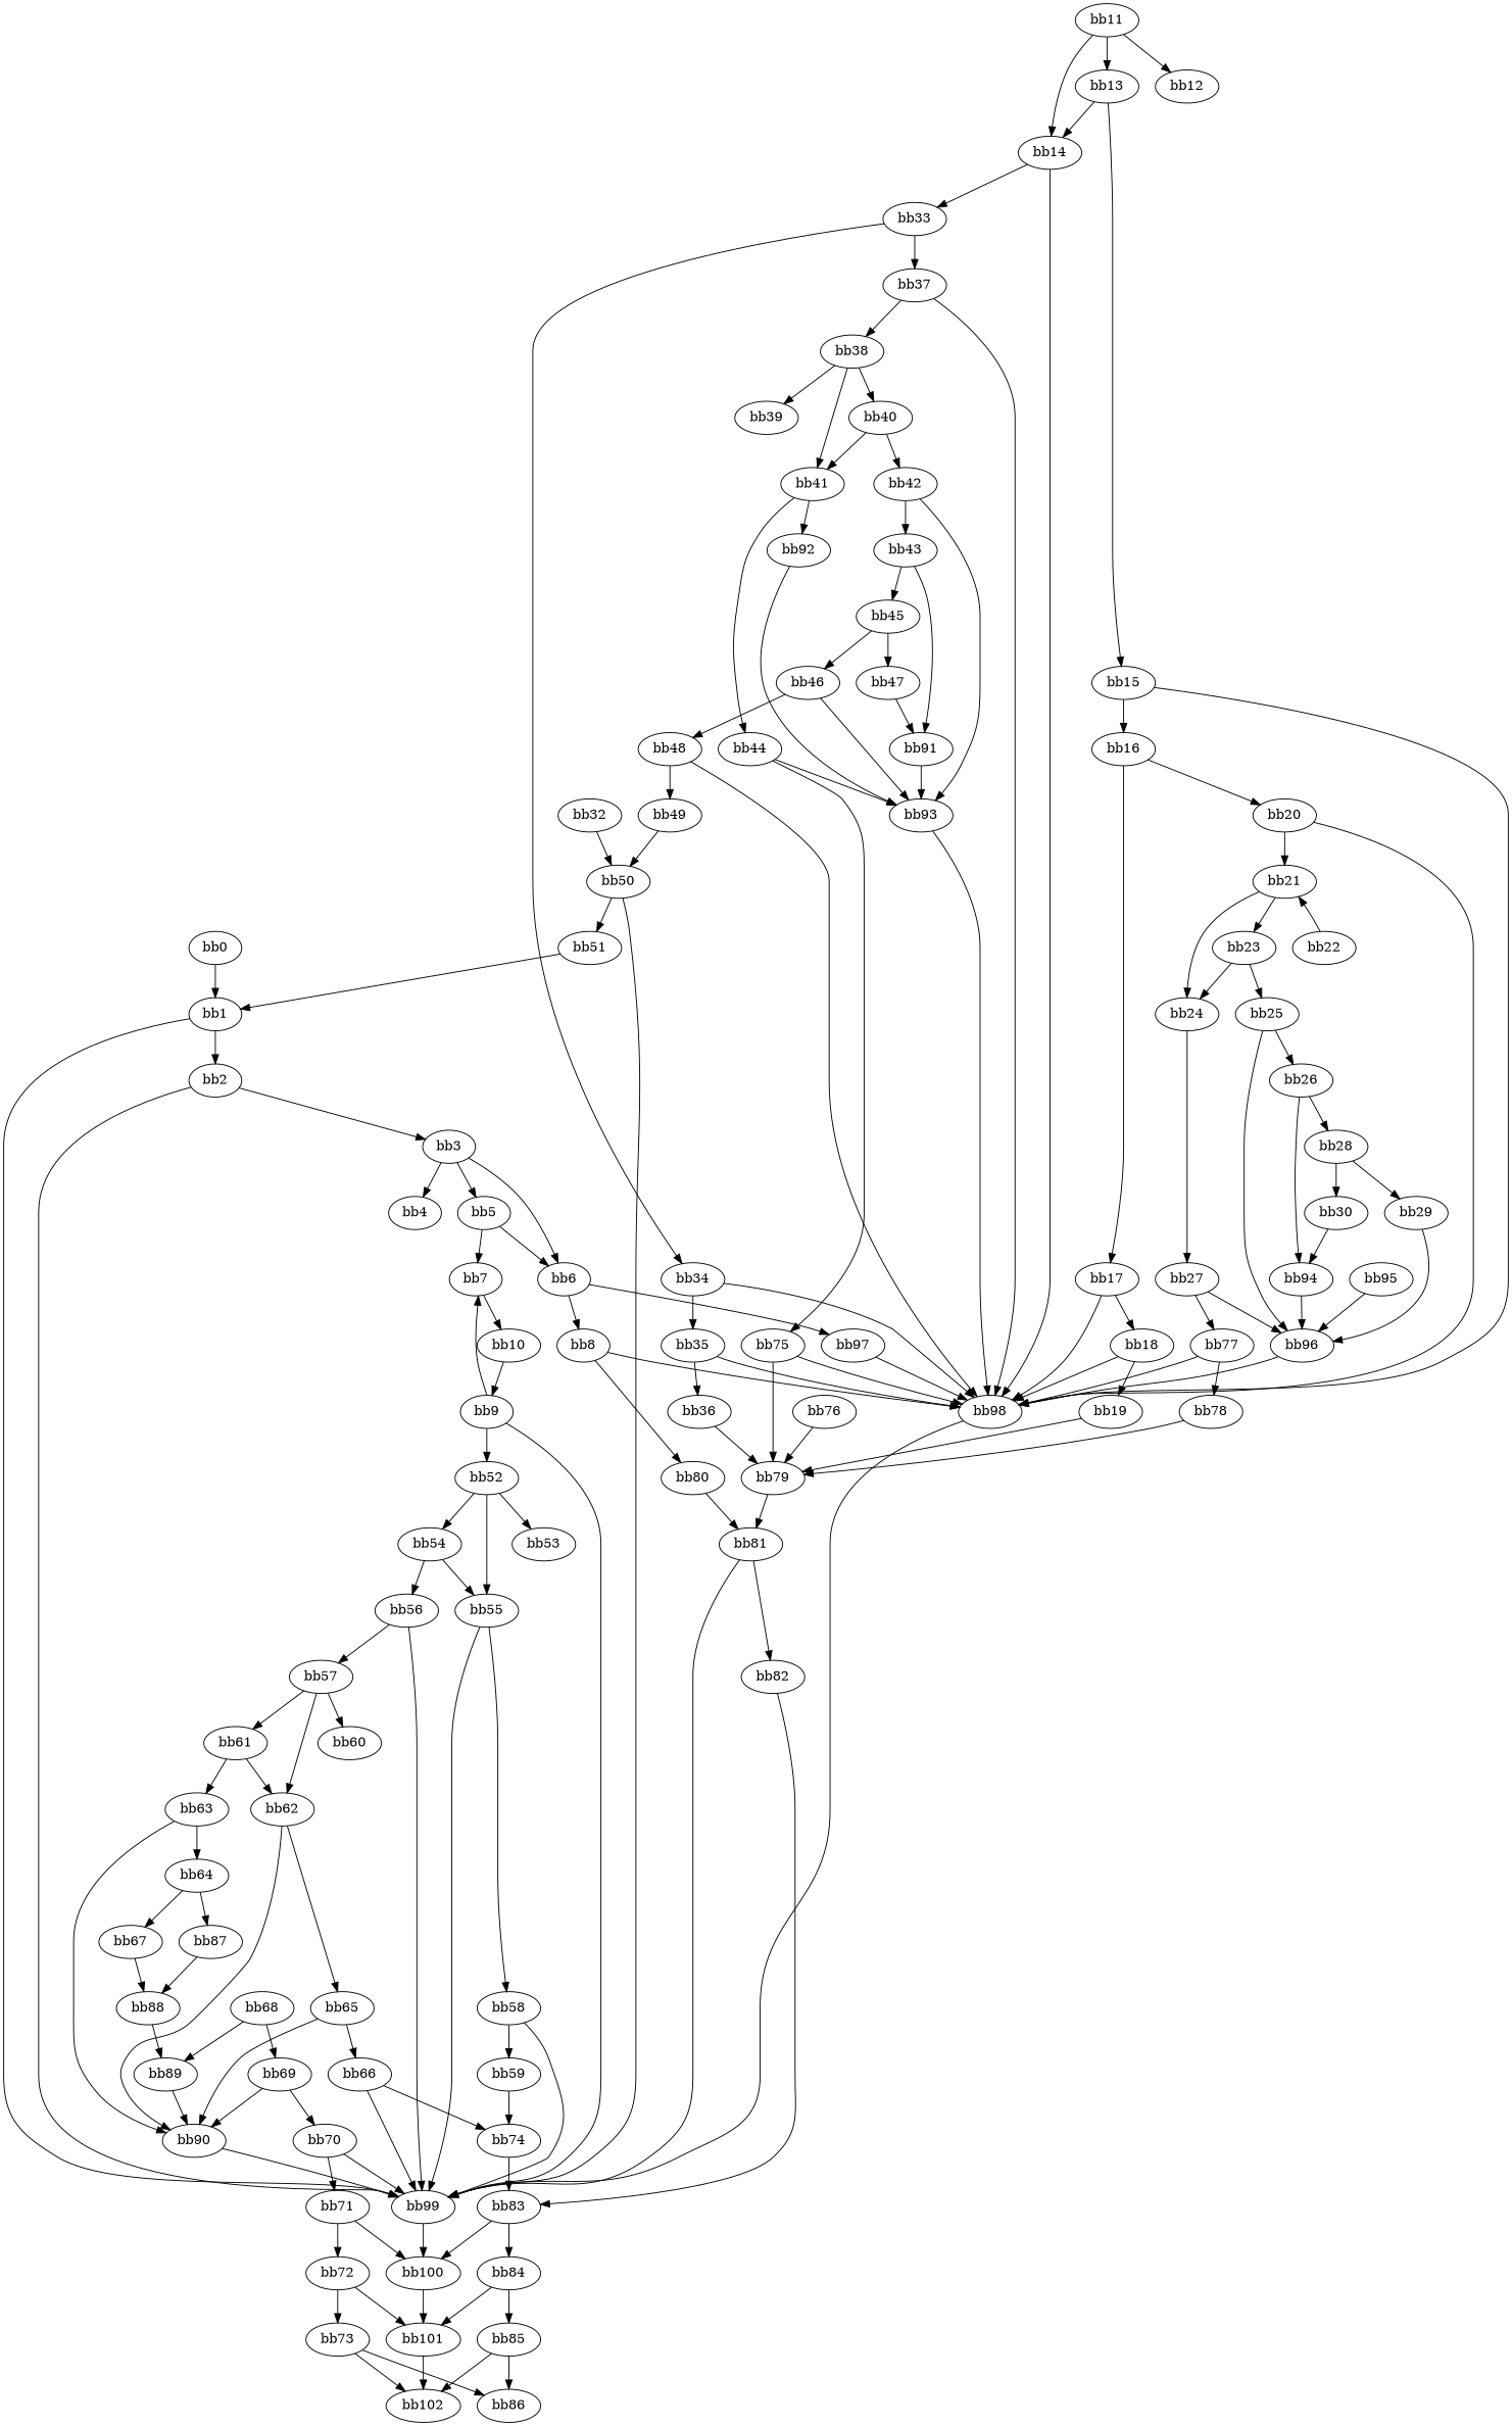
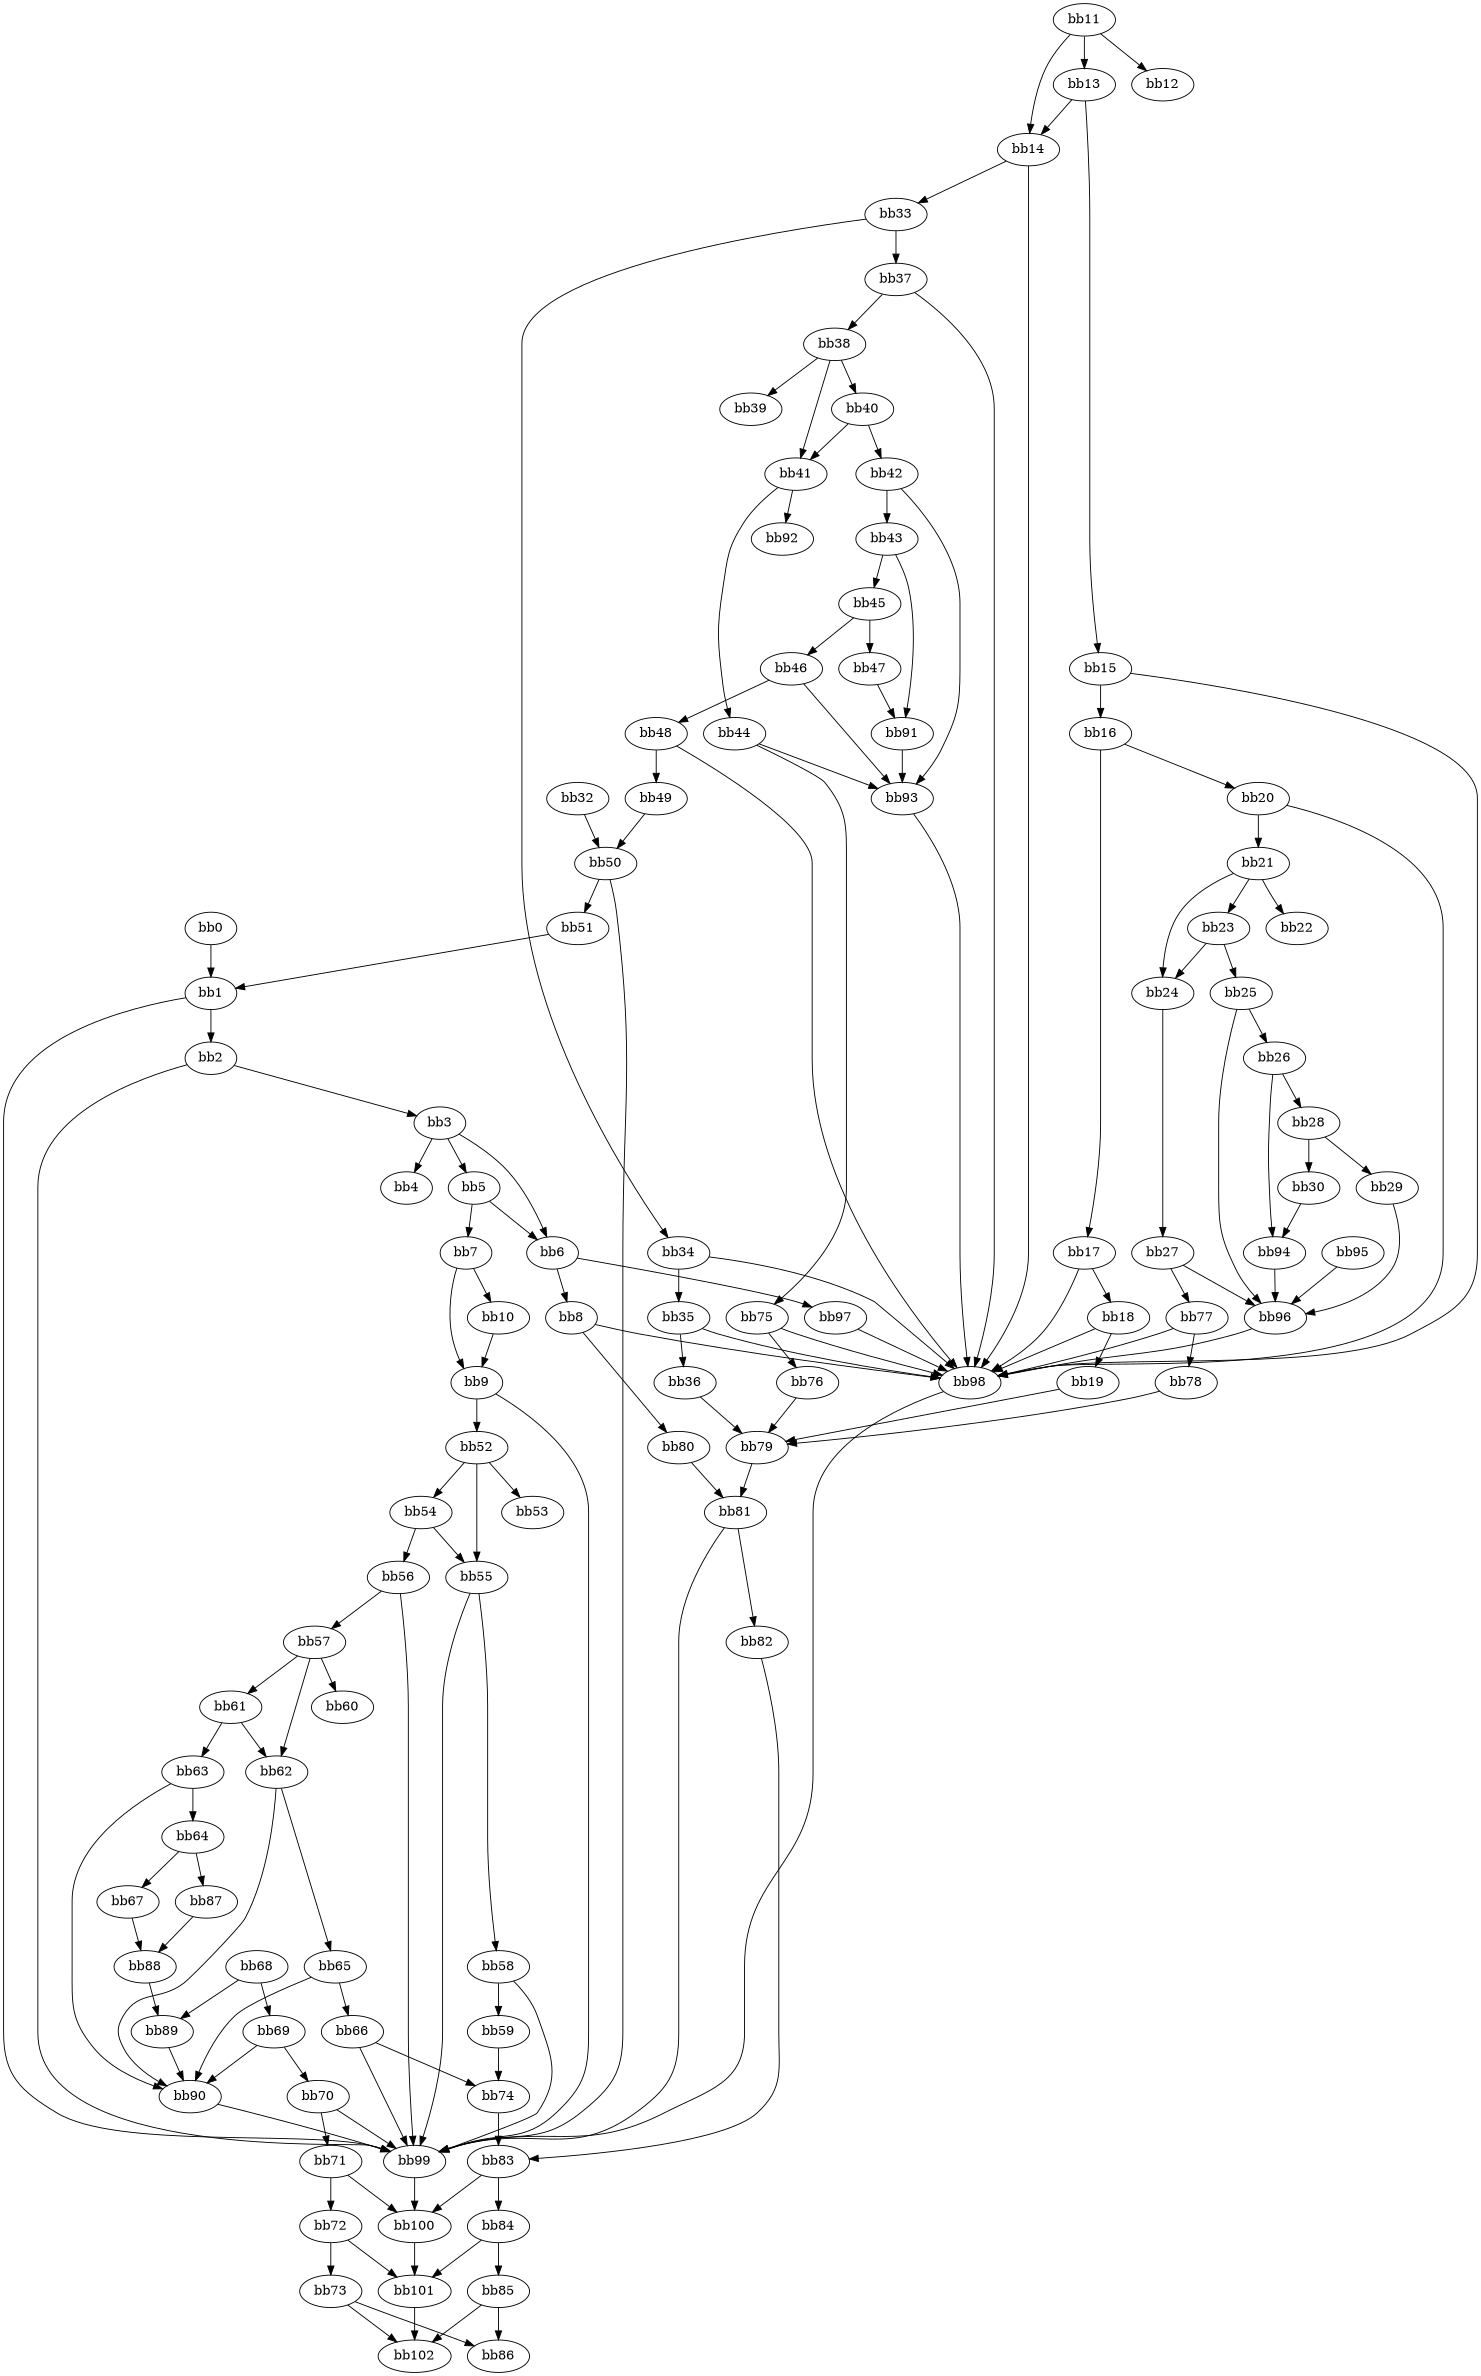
  digraph {
    n1 [label="bb0\l"]
    n2 [label="bb1\l"]
    n3 [label="bb2\l"]
    n4 [label="bb99\l"]
    n5 [label="bb3\l"]
    n6 [label="bb100\l"]
    n7 [label="bb4\l"]
    n8 [label="bb5\l"]
    n9 [label="bb6\l"]
    n10 [label="bb7\l"]
    n11 [label="bb8\l"]
    n12 [label="bb97\l"]
    n13 [label="bb9\l"]
    n14 [label="bb10\l"]
    n15 [label="bb80\l"]
    n16 [label="bb98\l"]
    n17 [label="bb52\l"]
    n18 [label="bb81\l"]
    n19 [label="bb53\l"]
    n20 [label="bb54\l"]
    n21 [label="bb55\l"]
    n22 [label="bb11\l"]
    n23 [label="bb12\l"]
    n24 [label="bb13\l"]
    n25 [label="bb14\l"]
    n26 [label="bb15\l"]
    n27 [label="bb33\l"]
    n28 [label="bb16\l"]
    n29 [label="bb34\l"]
    n30 [label="bb37\l"]
    n31 [label="bb17\l"]
    n32 [label="bb20\l"]
    n33 [label="bb18\l"]
    n34 [label="bb21\l"]
    n35 [label="bb19\l"]
    n36 [label="bb79\l"]
    n37 [label="bb22\l"]
    n38 [label="bb23\l"]
    n39 [label="bb24\l"]
    n40 [label="bb25\l"]
    n41 [label="bb27\l"]
    n42 [label="bb26\l"]
    n43 [label="bb96\l"]
    n44 [label="bb77\l"]
    n45 [label="bb95\l"]
    n46 [label="bb28\l"]
    n47 [label="bb94\l"]
    n48 [label="bb29\l"]
    n49 [label="bb30\l"]
    n50 [label="bb78\l"]
    n51 [label="bb32\l"]
    n52 [label="bb50\l"]
    n53 [label="bb51\l"]
    n54 [label="bb35\l"]
    n55 [label="bb38\l"]
    n56 [label="bb36\l"]
    n57 [label="bb39\l"]
    n58 [label="bb40\l"]
    n59 [label="bb41\l"]
    n60 [label="bb42\l"]
    n61 [label="bb44\l"]
    n62 [label="bb92\l"]
    n63 [label="bb43\l"]
    n64 [label="bb93\l"]
    n65 [label="bb75\l"]
    n66 [label="bb45\l"]
    n67 [label="bb91\l"]
    n68 [label="bb46\l"]
    n69 [label="bb47\l"]
    n70 [label="bb76\l"]
    n71 [label="bb48\l"]
    n72 [label="bb49\l"]
    n73 [label="bb56\l"]
    n74 [label="bb58\l"]
    n75 [label="bb57\l"]
    n76 [label="bb59\l"]
    n77 [label="bb60\l"]
    n78 [label="bb61\l"]
    n79 [label="bb62\l"]
    n80 [label="bb63\l"]
    n81 [label="bb65\l"]
    n82 [label="bb90\l"]
    n83 [label="bb74\l"]
    n84 [label="bb83\l"]
    n85 [label="bb64\l"]
    n86 [label="bb66\l"]
    n87 [label="bb67\l"]
    n88 [label="bb87\l"]
    n89 [label="bb88\l"]
    n90 [label="bb68\l"]
    n91 [label="bb69\l"]
    n92 [label="bb89\l"]
    n93 [label="bb70\l"]
    n94 [label="bb71\l"]
    n95 [label="bb72\l"]
    n96 [label="bb73\l"]
    n97 [label="bb101\l"]
    n98 [label="bb86\l"]
    n99 [label="bb102\l"]
    n100 [label="bb84\l"]
    n101 [label="bb82\l"]
    n102 [label="bb85\l"]
    n1 -> n2
    n2 -> n3
    n2 -> n4
    n3 -> n4
    n3 -> n5
    n4 -> n6
    n5 -> n7
    n5 -> n8
    n5 -> n9
    n6 -> n97
    n8 -> n9
    n8 -> n10
    n9 -> n11
    n9 -> n12
-   n13 -> n10
+   n10 -> n13
    n10 -> n14
    n11 -> n15
    n11 -> n16
    n12 -> n16
    n13 -> n4
    n13 -> n17
    n14 -> n13
    n15 -> n18
    n16 -> n4
    n17 -> n19
    n17 -> n20
    n17 -> n21
    n18 -> n4
    n18 -> n101
    n20 -> n21
    n20 -> n73
    n21 -> n4
    n21 -> n74
    n22 -> n23
    n22 -> n24
    n22 -> n25
    n24 -> n25
    n24 -> n26
    n25 -> n16
    n25 -> n27
    n26 -> n16
    n26 -> n28
    n27 -> n29
    n27 -> n30
    n28 -> n31
    n28 -> n32
    n29 -> n16
    n29 -> n54
    n30 -> n16
    n30 -> n55
    n31 -> n16
    n31 -> n33
    n32 -> n16
    n32 -> n34
    n33 -> n16
    n33 -> n35
-   n37 -> n34
+   n34 -> n37
    n34 -> n38
    n34 -> n39
    n35 -> n36
    n36 -> n18
    n38 -> n39
    n38 -> n40
    n39 -> n41
    n40 -> n42
    n40 -> n43
    n41 -> n43
    n41 -> n44
    n42 -> n46
    n42 -> n47
    n43 -> n16
    n44 -> n16
    n44 -> n50
    n45 -> n43
    n46 -> n48
    n46 -> n49
    n47 -> n43
    n48 -> n43
    n49 -> n47
    n50 -> n36
    n51 -> n52
    n52 -> n4
    n52 -> n53
    n53 -> n2
    n54 -> n16
    n54 -> n56
    n55 -> n57
    n55 -> n58
    n55 -> n59
    n56 -> n36
    n58 -> n59
    n58 -> n60
    n59 -> n61
    n59 -> n62
    n60 -> n63
    n60 -> n64
    n61 -> n64
    n61 -> n65
-   n62 -> n64
    n63 -> n66
    n63 -> n67
    n64 -> n16
    n65 -> n16
-   n65 -> n36
+   n65 -> n70
    n66 -> n68
    n66 -> n69
    n67 -> n64
    n68 -> n64
    n68 -> n71
    n69 -> n67
    n70 -> n36
    n71 -> n16
    n71 -> n72
    n72 -> n52
    n73 -> n4
    n73 -> n75
    n74 -> n4
    n74 -> n76
    n75 -> n77
    n75 -> n78
    n75 -> n79
    n76 -> n83
    n78 -> n79
    n78 -> n80
    n79 -> n81
    n79 -> n82
    n80 -> n82
    n80 -> n85
    n81 -> n82
    n81 -> n86
    n82 -> n4
    n83 -> n84
    n84 -> n6
    n84 -> n100
    n85 -> n87
    n85 -> n88
    n86 -> n4
    n86 -> n83
    n87 -> n89
    n88 -> n89
    n89 -> n92
    n90 -> n91
    n90 -> n92
    n91 -> n82
    n91 -> n93
    n92 -> n82
    n93 -> n4
    n93 -> n94
    n94 -> n6
    n94 -> n95
    n95 -> n96
    n95 -> n97
    n96 -> n98
    n96 -> n99
    n97 -> n99
    n100 -> n97
    n100 -> n102
    n101 -> n84
    n102 -> n98
    n102 -> n99
  }
